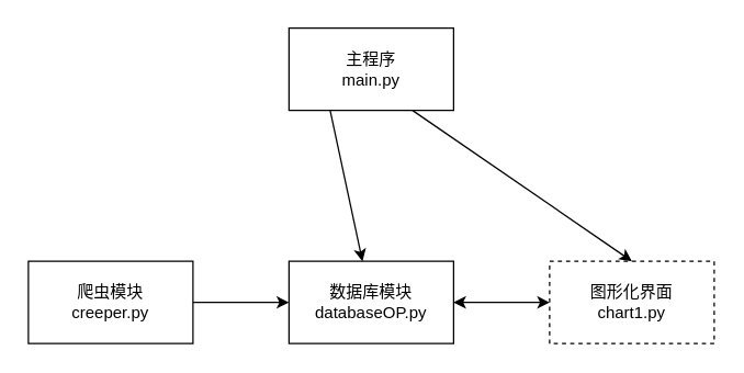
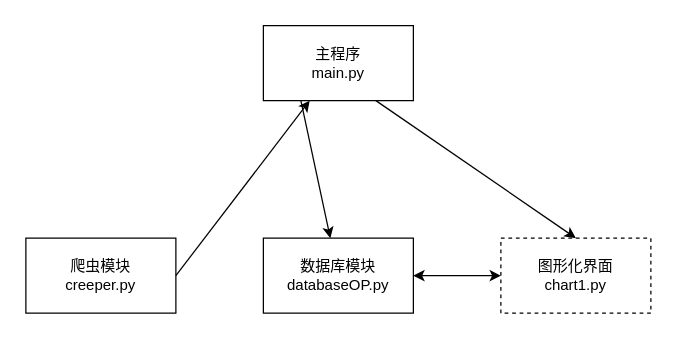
  <mxCell id="0" />
  <mxCell id="1" parent="0" />
  <mxCell id="2" value="爬虫模块&lt;br&gt;creeper.py" style="rounded=0;whiteSpace=wrap;html=1;" vertex="1" parent="1"><mxGeometry x="20" y="190" width="120" height="60" as="geometry" /></mxCell>
  <mxCell id="3" value="数据库模块&lt;br&gt;databaseOP.py" style="rounded=0;whiteSpace=wrap;html=1;" vertex="1" parent="1"><mxGeometry x="210" y="190" width="120" height="60" as="geometry" /></mxCell>
  <mxCell id="4" value="图形化界面&lt;br&gt;chart1.py" style="rounded=0;whiteSpace=wrap;html=1;dashed=1;" vertex="1" parent="1"><mxGeometry x="400" y="190" width="120" height="60" as="geometry" /></mxCell>
  <mxCell id="5" value="" style="endArrow=classic;startArrow=classic;html=1;entryX=0;entryY=0.5;entryDx=0;entryDy=0;exitX=1;exitY=0.5;exitDx=0;exitDy=0;" edge="1" parent="1" source="3" target="4"><mxGeometry width="50" height="50" relative="1" as="geometry"><mxPoint x="270" y="310" as="sourcePoint" /><mxPoint x="320" y="260" as="targetPoint" /></mxGeometry></mxCell>
- <mxCell id="6" value="" style="endArrow=classic;html=1;entryX=0;entryY=0.5;entryDx=0;entryDy=0;exitX=1;exitY=0.5;exitDx=0;exitDy=0;" edge="1" parent="1" source="2" target="3"><mxGeometry width="50" height="50" relative="1" as="geometry"><mxPoint x="270" y="310" as="sourcePoint" /><mxPoint x="320" y="260" as="targetPoint" /></mxGeometry></mxCell>
+ <mxCell id="6" value="" style="endArrow=classic;html=1;exitX=1;exitY=0.5;exitDx=0;exitDy=0;" edge="1" parent="1" source="2" target="7"><mxGeometry width="50" height="50" relative="1" as="geometry"><mxPoint x="270" y="310" as="sourcePoint" /><mxPoint x="320" y="260" as="targetPoint" /></mxGeometry></mxCell>
  <mxCell id="7" value="主程序&lt;br&gt;main.py" style="rounded=0;whiteSpace=wrap;html=1;" vertex="1" parent="1"><mxGeometry x="210" y="20" width="120" height="60" as="geometry" /></mxCell>
  <mxCell id="8" value="" style="endArrow=classic;html=1;exitX=0.25;exitY=1;exitDx=0;exitDy=0;" edge="1" parent="1" source="7" target="3"><mxGeometry width="50" height="50" relative="1" as="geometry"><mxPoint x="270" y="310" as="sourcePoint" /><mxPoint x="320" y="260" as="targetPoint" /></mxGeometry></mxCell>
  <mxCell id="9" value="" style="endArrow=classic;html=1;exitX=0.75;exitY=1;exitDx=0;exitDy=0;entryX=0.5;entryY=0;entryDx=0;entryDy=0;" edge="1" parent="1" source="7" target="4"><mxGeometry width="50" height="50" relative="1" as="geometry"><mxPoint x="270" y="310" as="sourcePoint" /><mxPoint x="320" y="260" as="targetPoint" /></mxGeometry></mxCell>
